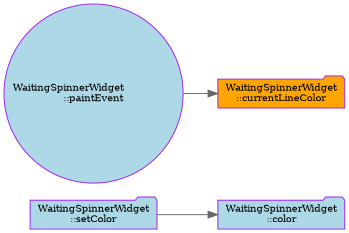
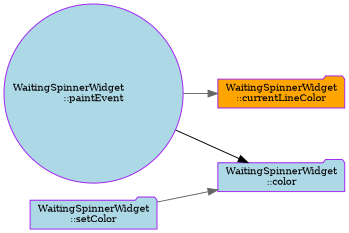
  digraph {
    fontname="DejaVu Serif"
    rankdir=RL
    node [color=purple fillcolor=lightblue fontname="DejaVu Serif" fontsize=10 shape=folder style=filled]
    edge [color=gray40 dir=back fontname="DejaVu Serif" fontsize=10 labelfontname=FreeSans labelfontsize=10 style=solid]
    n1 [fontcolor=black height=0.2 label="WaitingSpinnerWidget\l::color" width=0.4]
    n2 [height=0.2 label="WaitingSpinnerWidget\l::paintEvent" shape=circle width=0.4]
    n3 [height=0.2 label="WaitingSpinnerWidget\l::setColor" width=0.4]
    n4 [fillcolor=orange height=0.2 label="WaitingSpinnerWidget\l::currentLineColor" width=0.4]
+   n1 -> n2 [color=black]
    n1 -> n3
    n4 -> n2
  }
